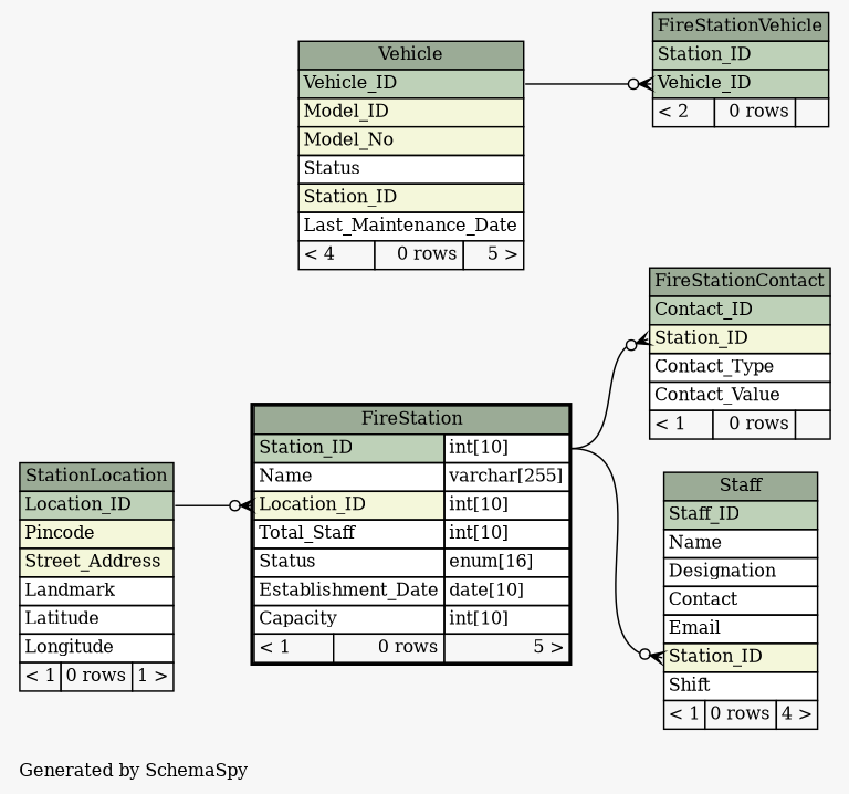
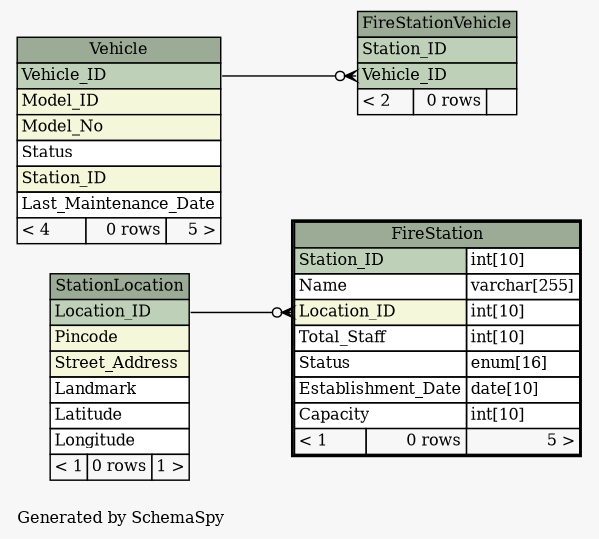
  digraph {
    bgcolor="#f7f7f7"
    fontname="DejaVu Serif"
    fontsize=11
    label="\nGenerated by SchemaSpy"
    labeljust=l
    nodesep=0.18
    rankdir=RL
    ranksep=0.46
    node [fontname="DejaVu Serif" fontsize=11 shape=plaintext]
    edge [arrowhead=none arrowsize=0.8 arrowtail=crowodot dir=back fontname="DejaVu Serif" headport="Station_ID.type:e" tailport="Station_ID:w"]
    n1 [label=<     <TABLE BORDER="2" CELLBORDER="1" CELLSPACING="0" BGCOLOR="#ffffff">       <TR><TD COLSPAN="3" BGCOLOR="#9bab96" ALIGN="CENTER">FireStation</TD></TR>       <TR><TD PORT="Station_ID" COLSPAN="2" BGCOLOR="#bed1b8" ALIGN="LEFT">Station_ID</TD><TD PORT="Station_ID.type" ALIGN="LEFT">int[10]</TD></TR>       <TR><TD PORT="Name" COLSPAN="2" ALIGN="LEFT">Name</TD><TD PORT="Name.type" ALIGN="LEFT">varchar[255]</TD></TR>       <TR><TD PORT="Location_ID" COLSPAN="2" BGCOLOR="#f4f7da" ALIGN="LEFT">Location_ID</TD><TD PORT="Location_ID.type" ALIGN="LEFT">int[10]</TD></TR>       <TR><TD PORT="Total_Staff" COLSPAN="2" ALIGN="LEFT">Total_Staff</TD><TD PORT="Total_Staff.type" ALIGN="LEFT">int[10]</TD></TR>       <TR><TD PORT="Status" COLSPAN="2" ALIGN="LEFT">Status</TD><TD PORT="Status.type" ALIGN="LEFT">enum[16]</TD></TR>       <TR><TD PORT="Establishment_Date" COLSPAN="2" ALIGN="LEFT">Establishment_Date</TD><TD PORT="Establishment_Date.type" ALIGN="LEFT">date[10]</TD></TR>       <TR><TD PORT="Capacity" COLSPAN="2" ALIGN="LEFT">Capacity</TD><TD PORT="Capacity.type" ALIGN="LEFT">int[10]</TD></TR>       <TR><TD ALIGN="LEFT" BGCOLOR="#f7f7f7">&lt; 1</TD><TD ALIGN="RIGHT" BGCOLOR="#f7f7f7">0 rows</TD><TD ALIGN="RIGHT" BGCOLOR="#f7f7f7">5 &gt;</TD></TR>     </TABLE>>]
    n2 [label=<     <TABLE BORDER="0" CELLBORDER="1" CELLSPACING="0" BGCOLOR="#ffffff">       <TR><TD COLSPAN="3" BGCOLOR="#9bab96" ALIGN="CENTER">StationLocation</TD></TR>       <TR><TD PORT="Location_ID" COLSPAN="3" BGCOLOR="#bed1b8" ALIGN="LEFT">Location_ID</TD></TR>       <TR><TD PORT="Pincode" COLSPAN="3" BGCOLOR="#f4f7da" ALIGN="LEFT">Pincode</TD></TR>       <TR><TD PORT="Street_Address" COLSPAN="3" BGCOLOR="#f4f7da" ALIGN="LEFT">Street_Address</TD></TR>       <TR><TD PORT="Landmark" COLSPAN="3" ALIGN="LEFT">Landmark</TD></TR>       <TR><TD PORT="Latitude" COLSPAN="3" ALIGN="LEFT">Latitude</TD></TR>       <TR><TD PORT="Longitude" COLSPAN="3" ALIGN="LEFT">Longitude</TD></TR>       <TR><TD ALIGN="LEFT" BGCOLOR="#f7f7f7">&lt; 1</TD><TD ALIGN="RIGHT" BGCOLOR="#f7f7f7">0 rows</TD><TD ALIGN="RIGHT" BGCOLOR="#f7f7f7">1 &gt;</TD></TR>     </TABLE>>]
-   n3 [label=<     <TABLE BORDER="0" CELLBORDER="1" CELLSPACING="0" BGCOLOR="#ffffff">       <TR><TD COLSPAN="3" BGCOLOR="#9bab96" ALIGN="CENTER">FireStationContact</TD></TR>       <TR><TD PORT="Contact_ID" COLSPAN="3" BGCOLOR="#bed1b8" ALIGN="LEFT">Contact_ID</TD></TR>       <TR><TD PORT="Station_ID" COLSPAN="3" BGCOLOR="#f4f7da" ALIGN="LEFT">Station_ID</TD></TR>       <TR><TD PORT="Contact_Type" COLSPAN="3" ALIGN="LEFT">Contact_Type</TD></TR>       <TR><TD PORT="Contact_Value" COLSPAN="3" ALIGN="LEFT">Contact_Value</TD></TR>       <TR><TD ALIGN="LEFT" BGCOLOR="#f7f7f7">&lt; 1</TD><TD ALIGN="RIGHT" BGCOLOR="#f7f7f7">0 rows</TD><TD ALIGN="RIGHT" BGCOLOR="#f7f7f7">  </TD></TR>     </TABLE>>]
    n4 [label=<     <TABLE BORDER="0" CELLBORDER="1" CELLSPACING="0" BGCOLOR="#ffffff">       <TR><TD COLSPAN="3" BGCOLOR="#9bab96" ALIGN="CENTER">FireStationVehicle</TD></TR>       <TR><TD PORT="Station_ID" COLSPAN="3" BGCOLOR="#bed1b8" ALIGN="LEFT">Station_ID</TD></TR>       <TR><TD PORT="Vehicle_ID" COLSPAN="3" BGCOLOR="#bed1b8" ALIGN="LEFT">Vehicle_ID</TD></TR>       <TR><TD ALIGN="LEFT" BGCOLOR="#f7f7f7">&lt; 2</TD><TD ALIGN="RIGHT" BGCOLOR="#f7f7f7">0 rows</TD><TD ALIGN="RIGHT" BGCOLOR="#f7f7f7">  </TD></TR>     </TABLE>>]
    n5 [label=<     <TABLE BORDER="0" CELLBORDER="1" CELLSPACING="0" BGCOLOR="#ffffff">       <TR><TD COLSPAN="3" BGCOLOR="#9bab96" ALIGN="CENTER">Vehicle</TD></TR>       <TR><TD PORT="Vehicle_ID" COLSPAN="3" BGCOLOR="#bed1b8" ALIGN="LEFT">Vehicle_ID</TD></TR>       <TR><TD PORT="Model_ID" COLSPAN="3" BGCOLOR="#f4f7da" ALIGN="LEFT">Model_ID</TD></TR>       <TR><TD PORT="Model_No" COLSPAN="3" BGCOLOR="#f4f7da" ALIGN="LEFT">Model_No</TD></TR>       <TR><TD PORT="Status" COLSPAN="3" ALIGN="LEFT">Status</TD></TR>       <TR><TD PORT="Station_ID" COLSPAN="3" BGCOLOR="#f4f7da" ALIGN="LEFT">Station_ID</TD></TR>       <TR><TD PORT="Last_Maintenance_Date" COLSPAN="3" ALIGN="LEFT">Last_Maintenance_Date</TD></TR>       <TR><TD ALIGN="LEFT" BGCOLOR="#f7f7f7">&lt; 4</TD><TD ALIGN="RIGHT" BGCOLOR="#f7f7f7">0 rows</TD><TD ALIGN="RIGHT" BGCOLOR="#f7f7f7">5 &gt;</TD></TR>     </TABLE>>]
-   n6 [label=<     <TABLE BORDER="0" CELLBORDER="1" CELLSPACING="0" BGCOLOR="#ffffff">       <TR><TD COLSPAN="3" BGCOLOR="#9bab96" ALIGN="CENTER">Staff</TD></TR>       <TR><TD PORT="Staff_ID" COLSPAN="3" BGCOLOR="#bed1b8" ALIGN="LEFT">Staff_ID</TD></TR>       <TR><TD PORT="Name" COLSPAN="3" ALIGN="LEFT">Name</TD></TR>       <TR><TD PORT="Designation" COLSPAN="3" ALIGN="LEFT">Designation</TD></TR>       <TR><TD PORT="Contact" COLSPAN="3" ALIGN="LEFT">Contact</TD></TR>       <TR><TD PORT="Email" COLSPAN="3" ALIGN="LEFT">Email</TD></TR>       <TR><TD PORT="Station_ID" COLSPAN="3" BGCOLOR="#f4f7da" ALIGN="LEFT">Station_ID</TD></TR>       <TR><TD PORT="Shift" COLSPAN="3" ALIGN="LEFT">Shift</TD></TR>       <TR><TD ALIGN="LEFT" BGCOLOR="#f7f7f7">&lt; 1</TD><TD ALIGN="RIGHT" BGCOLOR="#f7f7f7">0 rows</TD><TD ALIGN="RIGHT" BGCOLOR="#f7f7f7">4 &gt;</TD></TR>     </TABLE>>]
    n1 -> n2 [headport="Location_ID:e" tailport="Location_ID:w"]
-   n3 -> n1
    n4 -> n5 [headport="Vehicle_ID:e" tailport="Vehicle_ID:w"]
-   n6 -> n1
  }
